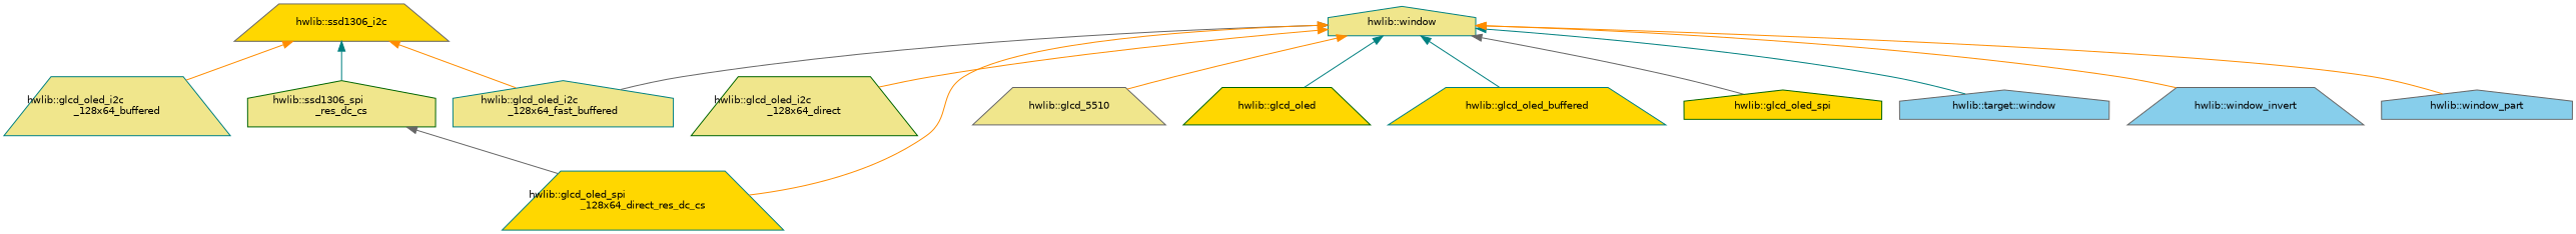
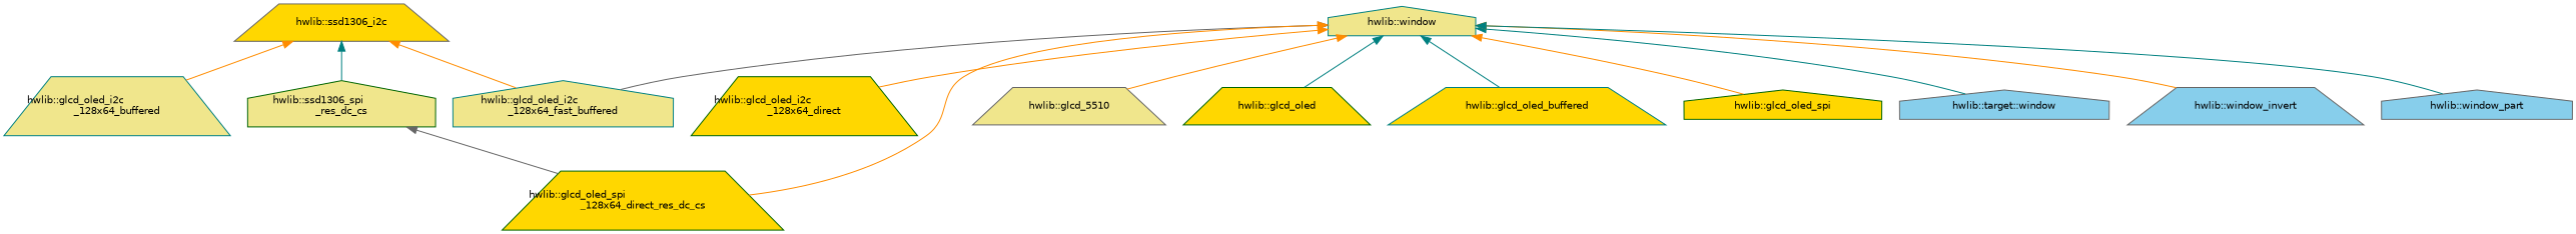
  digraph {
    rankdir=TB
    node [color=gray40 fillcolor=gold fontname=Helvetica fontsize=10 shape=trapezium style=filled]
    edge [color=darkorange dir=back fontname=Helvetica fontsize=10 labelfontname=Helvetica labelfontsize=10 style=solid]
    n1 [height=0.2 label="hwlib::ssd1306_i2c" width=0.4]
    n2 [color=teal fillcolor=khaki height=0.2 label="hwlib::glcd_oled_i2c\l_128x64_buffered" width=0.4]
    n3 [color=teal fillcolor=khaki height=0.2 label="hwlib::glcd_oled_i2c\l_128x64_fast_buffered" shape=house width=0.4]
    n4 [color=darkgreen fillcolor=khaki height=0.2 label="hwlib::ssd1306_spi\l_res_dc_cs" shape=house width=0.4]
-   n5 [color=darkgreen fillcolor=khaki height=0.2 label="hwlib::glcd_oled_i2c\l_128x64_direct" width=0.4]
-   n6 [color=teal height=0.2 label="hwlib::glcd_oled_spi\l_128x64_direct_res_dc_cs" width=0.4]
+   n5 [color=darkgreen height=0.2 label="hwlib::glcd_oled_i2c\l_128x64_direct" width=0.4]
+   n6 [color=darkgreen height=0.2 label="hwlib::glcd_oled_spi\l_128x64_direct_res_dc_cs" width=0.4]
    n7 [color=teal fillcolor=khaki height=0.2 label="hwlib::window" shape=house width=0.4]
    n8 [fillcolor=khaki height=0.2 label="hwlib::glcd_5510" width=0.4]
    n9 [color=darkgreen height=0.2 label="hwlib::glcd_oled" width=0.4]
    n10 [color=teal height=0.2 label="hwlib::glcd_oled_buffered" width=0.4]
    n11 [color=darkgreen height=0.2 label="hwlib::glcd_oled_spi" shape=house width=0.4]
    n12 [fillcolor=skyblue height=0.2 label="hwlib::target::window" shape=house width=0.4]
    n13 [fillcolor=skyblue height=0.2 label="hwlib::window_invert" width=0.4]
    n14 [fillcolor=skyblue height=0.2 label="hwlib::window_part" shape=house width=0.4]
    n1 -> n2
    n1 -> n3
    n1 -> n4 [color=teal]
    n4 -> n6 [color=gray40]
    n7 -> n3 [color=gray40]
    n7 -> n5
    n7 -> n6
    n7 -> n8
    n7 -> n9 [color=teal]
    n7 -> n10 [color=teal]
-   n7 -> n11 [color=gray40]
+   n7 -> n11
    n7 -> n12 [color=teal]
    n7 -> n13
-   n7 -> n14
+   n7 -> n14 [color=teal]
  }
